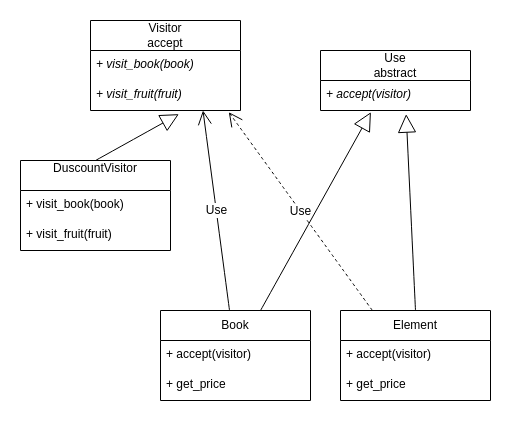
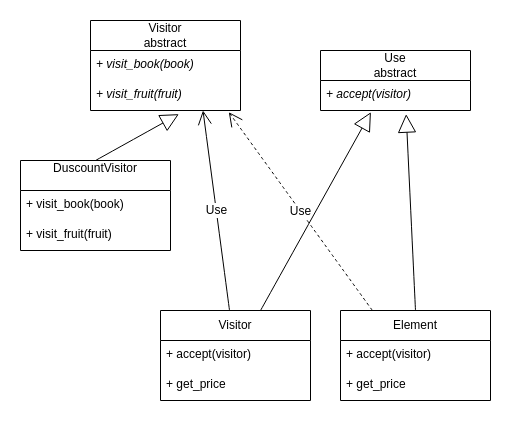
  <mxCell id="0" />
  <mxCell id="1" parent="0" />
  <mxCell id="2" value="&lt;div&gt;Use&lt;/div&gt;&lt;div&gt;abstract&lt;/div&gt;" style="swimlane;fontStyle=0;childLayout=stackLayout;horizontal=1;startSize=30;fillColor=none;horizontalStack=0;resizeParent=1;resizeParentMax=0;resizeLast=0;collapsible=1;marginBottom=0;whiteSpace=wrap;html=1;" vertex="1" parent="1"><mxGeometry x="320" y="50" width="150" height="60" as="geometry" /></mxCell>
  <mxCell id="3" value="+ accept(visitor)" style="text;strokeColor=none;fillColor=none;align=left;verticalAlign=top;spacingLeft=4;spacingRight=4;overflow=hidden;rotatable=0;points=[[0,0.5],[1,0.5]];portConstraint=eastwest;whiteSpace=wrap;html=1;fontStyle=2" vertex="1" parent="2"><mxGeometry y="30" width="150" height="30" as="geometry" /></mxCell>
- <mxCell id="4" value="Book" style="swimlane;fontStyle=0;childLayout=stackLayout;horizontal=1;startSize=30;fillColor=none;horizontalStack=0;resizeParent=1;resizeParentMax=0;resizeLast=0;collapsible=1;marginBottom=0;whiteSpace=wrap;html=1;" vertex="1" parent="1"><mxGeometry x="160" y="310" width="150" height="90" as="geometry" /></mxCell>
+ <mxCell id="4" value="Visitor" style="swimlane;fontStyle=0;childLayout=stackLayout;horizontal=1;startSize=30;fillColor=none;horizontalStack=0;resizeParent=1;resizeParentMax=0;resizeLast=0;collapsible=1;marginBottom=0;whiteSpace=wrap;html=1;" vertex="1" parent="1"><mxGeometry x="160" y="310" width="150" height="90" as="geometry" /></mxCell>
  <mxCell id="5" value="+ accept(visitor)" style="text;strokeColor=none;fillColor=none;align=left;verticalAlign=top;spacingLeft=4;spacingRight=4;overflow=hidden;rotatable=0;points=[[0,0.5],[1,0.5]];portConstraint=eastwest;whiteSpace=wrap;html=1;fontStyle=0" vertex="1" parent="4"><mxGeometry y="30" width="150" height="30" as="geometry" /></mxCell>
  <mxCell id="6" value="+ get_price" style="text;strokeColor=none;fillColor=none;align=left;verticalAlign=top;spacingLeft=4;spacingRight=4;overflow=hidden;rotatable=0;points=[[0,0.5],[1,0.5]];portConstraint=eastwest;whiteSpace=wrap;html=1;fontStyle=0" vertex="1" parent="4"><mxGeometry y="60" width="150" height="30" as="geometry" /></mxCell>
  <mxCell id="7" value="Element" style="swimlane;fontStyle=0;childLayout=stackLayout;horizontal=1;startSize=30;fillColor=none;horizontalStack=0;resizeParent=1;resizeParentMax=0;resizeLast=0;collapsible=1;marginBottom=0;whiteSpace=wrap;html=1;" vertex="1" parent="1"><mxGeometry x="340" y="310" width="150" height="90" as="geometry" /></mxCell>
  <mxCell id="8" value="+ accept(visitor)" style="text;strokeColor=none;fillColor=none;align=left;verticalAlign=top;spacingLeft=4;spacingRight=4;overflow=hidden;rotatable=0;points=[[0,0.5],[1,0.5]];portConstraint=eastwest;whiteSpace=wrap;html=1;fontStyle=0" vertex="1" parent="7"><mxGeometry y="30" width="150" height="30" as="geometry" /></mxCell>
  <mxCell id="9" value="+ get_price" style="text;strokeColor=none;fillColor=none;align=left;verticalAlign=top;spacingLeft=4;spacingRight=4;overflow=hidden;rotatable=0;points=[[0,0.5],[1,0.5]];portConstraint=eastwest;whiteSpace=wrap;html=1;fontStyle=0" vertex="1" parent="7"><mxGeometry y="60" width="150" height="30" as="geometry" /></mxCell>
- <mxCell id="10" value="&lt;div&gt;Visitor&lt;/div&gt;&lt;div&gt;accept&lt;/div&gt;" style="swimlane;fontStyle=0;childLayout=stackLayout;horizontal=1;startSize=30;fillColor=none;horizontalStack=0;resizeParent=1;resizeParentMax=0;resizeLast=0;collapsible=1;marginBottom=0;whiteSpace=wrap;html=1;" vertex="1" parent="1"><mxGeometry x="90" y="20" width="150" height="90" as="geometry" /></mxCell>
+ <mxCell id="10" value="&lt;div&gt;Visitor&lt;/div&gt;&lt;div&gt;abstract&lt;/div&gt;" style="swimlane;fontStyle=0;childLayout=stackLayout;horizontal=1;startSize=30;fillColor=none;horizontalStack=0;resizeParent=1;resizeParentMax=0;resizeLast=0;collapsible=1;marginBottom=0;whiteSpace=wrap;html=1;" vertex="1" parent="1"><mxGeometry x="90" y="20" width="150" height="90" as="geometry" /></mxCell>
  <mxCell id="11" value="+ visit_book(book)" style="text;strokeColor=none;fillColor=none;align=left;verticalAlign=top;spacingLeft=4;spacingRight=4;overflow=hidden;rotatable=0;points=[[0,0.5],[1,0.5]];portConstraint=eastwest;whiteSpace=wrap;html=1;fontStyle=2" vertex="1" parent="10"><mxGeometry y="30" width="150" height="30" as="geometry" /></mxCell>
  <mxCell id="12" value="+ visit_fruit(fruit)" style="text;strokeColor=none;fillColor=none;align=left;verticalAlign=top;spacingLeft=4;spacingRight=4;overflow=hidden;rotatable=0;points=[[0,0.5],[1,0.5]];portConstraint=eastwest;whiteSpace=wrap;html=1;fontStyle=2" vertex="1" parent="10"><mxGeometry y="60" width="150" height="30" as="geometry" /></mxCell>
  <mxCell id="13" value="&lt;div&gt;DuscountVisitor&lt;/div&gt;&lt;div&gt;&lt;br&gt;&lt;/div&gt;" style="swimlane;fontStyle=0;childLayout=stackLayout;horizontal=1;startSize=30;fillColor=none;horizontalStack=0;resizeParent=1;resizeParentMax=0;resizeLast=0;collapsible=1;marginBottom=0;whiteSpace=wrap;html=1;" vertex="1" parent="1"><mxGeometry x="20" y="160" width="150" height="90" as="geometry" /></mxCell>
  <mxCell id="14" value="+ visit_book(book)" style="text;strokeColor=none;fillColor=none;align=left;verticalAlign=top;spacingLeft=4;spacingRight=4;overflow=hidden;rotatable=0;points=[[0,0.5],[1,0.5]];portConstraint=eastwest;whiteSpace=wrap;html=1;fontStyle=0" vertex="1" parent="13"><mxGeometry y="30" width="150" height="30" as="geometry" /></mxCell>
  <mxCell id="15" value="+ visit_fruit(fruit)" style="text;strokeColor=none;fillColor=none;align=left;verticalAlign=top;spacingLeft=4;spacingRight=4;overflow=hidden;rotatable=0;points=[[0,0.5],[1,0.5]];portConstraint=eastwest;whiteSpace=wrap;html=1;fontStyle=0" vertex="1" parent="13"><mxGeometry y="60" width="150" height="30" as="geometry" /></mxCell>
  <mxCell id="16" value="" style="endArrow=block;endSize=16;endFill=0;html=1;rounded=0;fontSize=12;curved=1;entryX=0.336;entryY=1.056;entryDx=0;entryDy=0;entryPerimeter=0;" edge="1" parent="1" source="4" target="3"><mxGeometry width="160" relative="1" as="geometry"><mxPoint x="60" y="550" as="sourcePoint" /><mxPoint x="220" y="550" as="targetPoint" /></mxGeometry></mxCell>
  <mxCell id="17" value="" style="endArrow=block;endSize=16;endFill=0;html=1;rounded=0;fontSize=12;curved=1;entryX=0.589;entryY=1.122;entryDx=0;entryDy=0;entryPerimeter=0;exitX=0.5;exitY=0;exitDx=0;exitDy=0;" edge="1" parent="1" source="13" target="12"><mxGeometry width="160" relative="1" as="geometry"><mxPoint x="130" y="620" as="sourcePoint" /><mxPoint x="290" y="620" as="targetPoint" /></mxGeometry></mxCell>
  <mxCell id="18" value="" style="endArrow=block;endSize=16;endFill=0;html=1;rounded=0;fontSize=12;curved=1;entryX=0.571;entryY=1.122;entryDx=0;entryDy=0;entryPerimeter=0;exitX=0.5;exitY=0;exitDx=0;exitDy=0;" edge="1" parent="1" source="7" target="3"><mxGeometry width="160" relative="1" as="geometry"><mxPoint x="160" y="470" as="sourcePoint" /><mxPoint x="320" y="470" as="targetPoint" /></mxGeometry></mxCell>
  <mxCell id="19" value="Use" style="endArrow=open;endSize=12;dashed=1;html=1;rounded=0;fontSize=12;curved=1;entryX=0.922;entryY=1.056;entryDx=0;entryDy=0;entryPerimeter=0;exitX=0.211;exitY=-0.004;exitDx=0;exitDy=0;exitPerimeter=0;" edge="1" parent="1" source="7" target="12"><mxGeometry width="160" relative="1" as="geometry"><mxPoint x="30" y="520" as="sourcePoint" /><mxPoint x="190" y="520" as="targetPoint" /></mxGeometry></mxCell>
  <mxCell id="20" value="Use" style="endArrow=open;endSize=12;dashed=0;html=1;rounded=0;fontSize=12;curved=1;entryX=0.75;entryY=1;entryDx=0;entryDy=0;" edge="1" parent="1" source="4" target="10"><mxGeometry width="160" relative="1" as="geometry"><mxPoint x="160" y="600" as="sourcePoint" /><mxPoint x="320" y="600" as="targetPoint" /></mxGeometry></mxCell>
